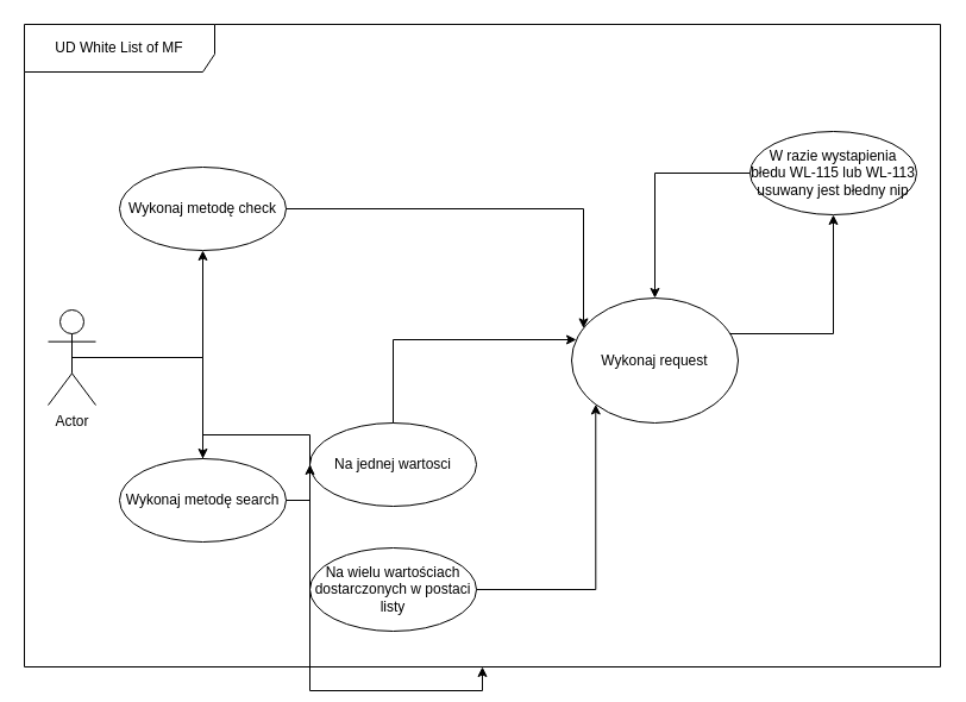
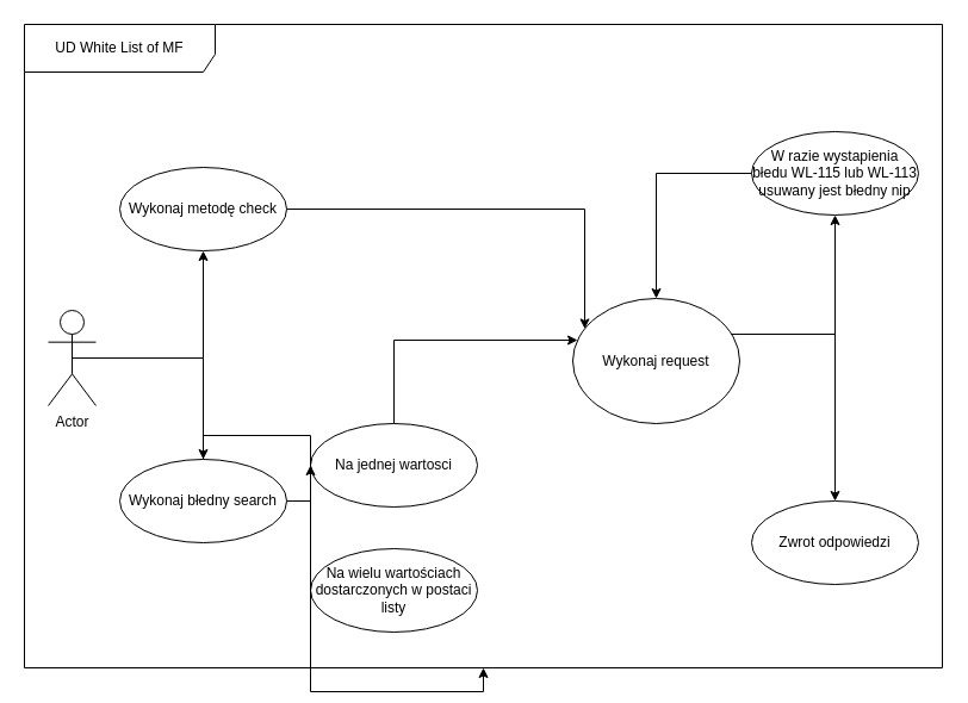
  <mxCell id="0" />
  <mxCell id="1" parent="0" />
  <mxCell id="2" value="UD White List of MF" style="shape=umlFrame;whiteSpace=wrap;html=1;width=160;height=40;" parent="1" vertex="1"><mxGeometry x="20" y="20" width="770" height="540" as="geometry" /></mxCell>
  <mxCell id="3" value="" style="edgeStyle=orthogonalEdgeStyle;rounded=0;orthogonalLoop=1;jettySize=auto;html=1;" edge="1" parent="1" source="4" target="5"><mxGeometry relative="1" as="geometry"><mxPoint x="80" y="180" as="targetPoint" /><Array as="points"><mxPoint x="170" y="300" /></Array></mxGeometry></mxCell>
  <mxCell id="4" value="Actor" style="shape=umlActor;verticalLabelPosition=bottom;labelBackgroundColor=#ffffff;verticalAlign=top;html=1;" parent="1" vertex="1"><mxGeometry x="40" y="260" width="40" height="80" as="geometry" /></mxCell>
  <mxCell id="5" value="Wykonaj metodę check" style="ellipse;whiteSpace=wrap;html=1;" vertex="1" parent="1"><mxGeometry x="100" y="140" width="140" height="70" as="geometry" /></mxCell>
- <mxCell id="6" value="Wykonaj metodę&amp;nbsp;search" style="ellipse;whiteSpace=wrap;html=1;" vertex="1" parent="1"><mxGeometry x="100" y="385" width="140" height="70" as="geometry" /></mxCell>
+ <mxCell id="6" value="Wykonaj błedny&amp;nbsp;search" style="ellipse;whiteSpace=wrap;html=1;" vertex="1" parent="1"><mxGeometry x="100" y="385" width="140" height="70" as="geometry" /></mxCell>
  <mxCell id="7" value="Na jednej wartosci" style="ellipse;whiteSpace=wrap;html=1;" vertex="1" parent="1"><mxGeometry x="260" y="355" width="140" height="70" as="geometry" /></mxCell>
  <mxCell id="8" value="Na wielu wartościach&lt;br&gt;dostarczonych w postaci listy" style="ellipse;whiteSpace=wrap;html=1;" vertex="1" parent="1"><mxGeometry x="260" y="460" width="140" height="70" as="geometry" /></mxCell>
  <mxCell id="9" value="" style="edgeStyle=orthogonalEdgeStyle;rounded=0;orthogonalLoop=1;jettySize=auto;html=1;" edge="1" parent="1" source="6" target="7"><mxGeometry relative="1" as="geometry"><mxPoint x="270" y="290" as="sourcePoint" /><mxPoint x="380" y="210" as="targetPoint" /></mxGeometry></mxCell>
  <mxCell id="10" value="" style="edgeStyle=orthogonalEdgeStyle;rounded=0;orthogonalLoop=1;jettySize=auto;html=1;" edge="1" parent="1" source="6" target="2"><mxGeometry relative="1" as="geometry"><mxPoint x="520" y="415" as="sourcePoint" /><mxPoint x="630" y="335" as="targetPoint" /></mxGeometry></mxCell>
  <mxCell id="11" value="" style="edgeStyle=orthogonalEdgeStyle;rounded=0;orthogonalLoop=1;jettySize=auto;html=1;exitX=0.5;exitY=0.5;exitDx=0;exitDy=0;exitPerimeter=0;" edge="1" parent="1" source="4" target="6"><mxGeometry relative="1" as="geometry"><mxPoint x="80" y="510" as="sourcePoint" /><mxPoint x="190" y="430" as="targetPoint" /><Array as="points"><mxPoint x="170" y="300" /></Array></mxGeometry></mxCell>
  <mxCell id="12" value="Wykonaj request" style="ellipse;whiteSpace=wrap;html=1;" vertex="1" parent="1"><mxGeometry x="480" y="250" width="140" height="105" as="geometry" /></mxCell>
  <mxCell id="13" value="" style="edgeStyle=orthogonalEdgeStyle;rounded=0;orthogonalLoop=1;jettySize=auto;html=1;" edge="1" parent="1" source="5" target="12"><mxGeometry relative="1" as="geometry"><mxPoint x="110" y="310" as="sourcePoint" /><mxPoint x="180" y="220" as="targetPoint" /><Array as="points"><mxPoint x="490" y="175" /></Array></mxGeometry></mxCell>
  <mxCell id="14" value="" style="edgeStyle=orthogonalEdgeStyle;rounded=0;orthogonalLoop=1;jettySize=auto;html=1;" edge="1" parent="1" source="12" target="18"><mxGeometry relative="1" as="geometry"><mxPoint x="630" y="280" as="sourcePoint" /><mxPoint x="700" y="190" as="targetPoint" /><Array as="points"><mxPoint x="700" y="280" /></Array></mxGeometry></mxCell>
  <mxCell id="15" value="" style="edgeStyle=orthogonalEdgeStyle;rounded=0;orthogonalLoop=1;jettySize=auto;html=1;" edge="1" parent="1" source="7" target="12"><mxGeometry relative="1" as="geometry"><mxPoint x="420" y="430" as="sourcePoint" /><mxPoint x="490" y="340" as="targetPoint" /><Array as="points"><mxPoint x="330" y="285" /></Array></mxGeometry></mxCell>
- <mxCell id="16" value="" style="edgeStyle=orthogonalEdgeStyle;rounded=0;orthogonalLoop=1;jettySize=auto;html=1;entryX=0;entryY=1;entryDx=0;entryDy=0;" edge="1" parent="1" source="8" target="12"><mxGeometry relative="1" as="geometry"><mxPoint x="480" y="460" as="sourcePoint" /><mxPoint x="550" y="370" as="targetPoint" /><Array as="points"><mxPoint x="501" y="495" /></Array></mxGeometry></mxCell>
+ <mxCell id="17" value="" style="edgeStyle=orthogonalEdgeStyle;rounded=0;orthogonalLoop=1;jettySize=auto;html=1;" edge="1" parent="1" source="12" target="20"><mxGeometry relative="1" as="geometry"><mxPoint x="700" y="330" as="sourcePoint" /><mxPoint x="700" y="410" as="targetPoint" /><Array as="points"><mxPoint x="700" y="280" /></Array></mxGeometry></mxCell>
  <mxCell id="18" value="W razie wystapienia błedu WL-115 lub WL-113 usuwany jest błedny nip" style="ellipse;whiteSpace=wrap;html=1;" vertex="1" parent="1"><mxGeometry x="630" y="110" width="140" height="70" as="geometry" /></mxCell>
  <mxCell id="19" value="" style="edgeStyle=orthogonalEdgeStyle;rounded=0;orthogonalLoop=1;jettySize=auto;html=1;" edge="1" parent="1" source="18" target="12"><mxGeometry relative="1" as="geometry"><mxPoint x="629.282" y="290" as="sourcePoint" /><mxPoint x="710" y="190" as="targetPoint" /><Array as="points" /></mxGeometry></mxCell>
+ <mxCell id="20" value="Zwrot odpowiedzi" style="ellipse;whiteSpace=wrap;html=1;" vertex="1" parent="1"><mxGeometry x="630" y="420" width="140" height="70" as="geometry" /></mxCell>
